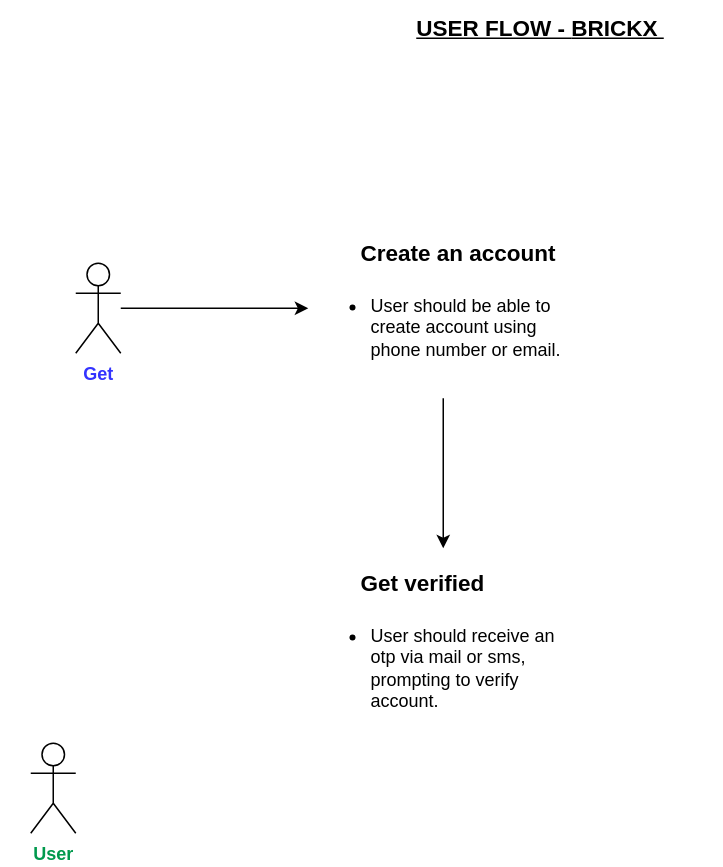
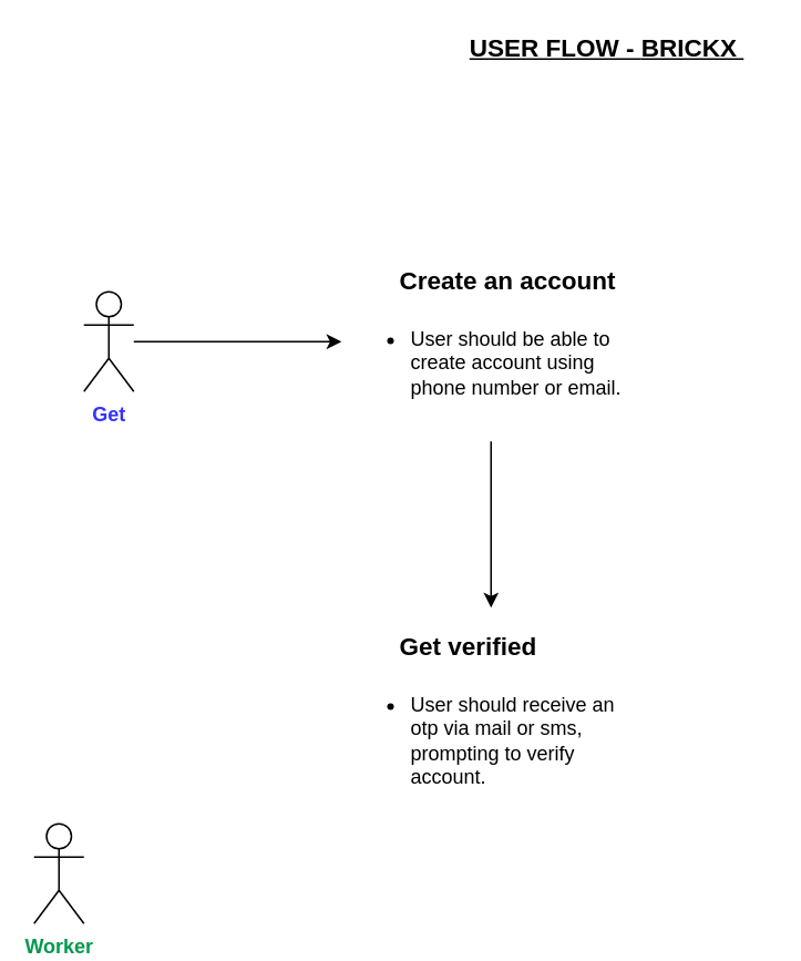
  <mxCell id="0" />
  <mxCell id="1" parent="0" />
  <mxCell id="2" value="" style="edgeStyle=orthogonalEdgeStyle;rounded=0;orthogonalLoop=1;jettySize=auto;html=1;entryX=0;entryY=0.5;entryDx=0;entryDy=0;" edge="1" parent="1" source="3" target="7"><mxGeometry relative="1" as="geometry"><mxPoint x="235" y="205" as="targetPoint" /></mxGeometry></mxCell>
  <mxCell id="3" value="&lt;b&gt;&lt;font color=&quot;#3333ff&quot;&gt;Get&lt;/font&gt;&lt;/b&gt;" style="shape=umlActor;verticalLabelPosition=bottom;verticalAlign=top;html=1;outlineConnect=0;" vertex="1" parent="1"><mxGeometry x="50" y="175" width="30" height="60" as="geometry" /></mxCell>
- <mxCell id="4" value="&lt;b&gt;&lt;font style=&quot;font-size: 15px;&quot;&gt;&lt;u&gt;USER FLOW -&amp;nbsp;&lt;/u&gt;&lt;/font&gt;&lt;/b&gt;&lt;b&gt;&lt;font style=&quot;font-size: 15px;&quot;&gt;&lt;u&gt;BRICKX&amp;nbsp;&lt;/u&gt;&lt;/font&gt;&lt;/b&gt;" style="text;html=1;align=center;verticalAlign=middle;whiteSpace=wrap;rounded=0;direction=south;" vertex="1" parent="1"><mxGeometry x="265" y="10" width="190" height="15" as="geometry" /></mxCell>
- <mxCell id="5" value="&lt;b&gt;&lt;font color=&quot;#00994d&quot;&gt;User&lt;/font&gt;&lt;/b&gt;" style="shape=umlActor;verticalLabelPosition=bottom;verticalAlign=top;html=1;outlineConnect=0;" vertex="1" parent="1"><mxGeometry x="20" y="495" width="30" height="60" as="geometry" /></mxCell>
+ <mxCell id="4" value="&lt;b&gt;&lt;font style=&quot;font-size: 15px;&quot;&gt;&lt;u&gt;USER FLOW -&amp;nbsp;&lt;/u&gt;&lt;/font&gt;&lt;/b&gt;&lt;b&gt;&lt;font style=&quot;font-size: 15px;&quot;&gt;&lt;u&gt;BRICKX&amp;nbsp;&lt;/u&gt;&lt;/font&gt;&lt;/b&gt;" style="text;html=1;align=center;verticalAlign=middle;whiteSpace=wrap;rounded=0;direction=south;" vertex="1" parent="1"><mxGeometry x="270" y="20" width="190" height="15" as="geometry" /></mxCell>
+ <mxCell id="5" value="&lt;b&gt;&lt;font color=&quot;#00994d&quot;&gt;Worker&lt;/font&gt;&lt;/b&gt;" style="shape=umlActor;verticalLabelPosition=bottom;verticalAlign=top;html=1;outlineConnect=0;" vertex="1" parent="1"><mxGeometry x="20" y="495" width="30" height="60" as="geometry" /></mxCell>
  <mxCell id="6" value="" style="edgeStyle=orthogonalEdgeStyle;rounded=0;orthogonalLoop=1;jettySize=auto;html=1;" edge="1" parent="1" source="7" target="8"><mxGeometry relative="1" as="geometry" /></mxCell>
  <mxCell id="7" value="&lt;h1 style=&quot;margin-top: 0px;&quot;&gt;&lt;font style=&quot;font-size: 15px;&quot;&gt;&lt;span style=&quot;white-space: pre;&quot;&gt;&#09;&lt;/span&gt;Create an account&lt;/font&gt;&lt;/h1&gt;&lt;p&gt;&lt;/p&gt;&lt;ul&gt;&lt;li&gt;&lt;span style=&quot;background-color: initial;&quot;&gt;User should be able to create account using phone number or email.&lt;/span&gt;&lt;/li&gt;&lt;/ul&gt;&lt;p&gt;&lt;/p&gt;" style="text;html=1;whiteSpace=wrap;overflow=hidden;rounded=0;" vertex="1" parent="1"><mxGeometry x="205" y="145" width="180" height="120" as="geometry" /></mxCell>
  <mxCell id="8" value="&lt;h1 style=&quot;margin-top: 0px;&quot;&gt;&lt;font style=&quot;font-size: 15px;&quot;&gt;&lt;span style=&quot;white-space: pre;&quot;&gt;&#09;&lt;/span&gt;Get verified&lt;/font&gt;&lt;/h1&gt;&lt;p&gt;&lt;/p&gt;&lt;ul&gt;&lt;li&gt;&lt;span style=&quot;background-color: initial;&quot;&gt;User should receive an otp via mail or sms, prompting to verify account.&lt;/span&gt;&lt;/li&gt;&lt;/ul&gt;&lt;p&gt;&lt;/p&gt;" style="text;html=1;whiteSpace=wrap;overflow=hidden;rounded=0;" vertex="1" parent="1"><mxGeometry x="205" y="365" width="180" height="120" as="geometry" /></mxCell>
